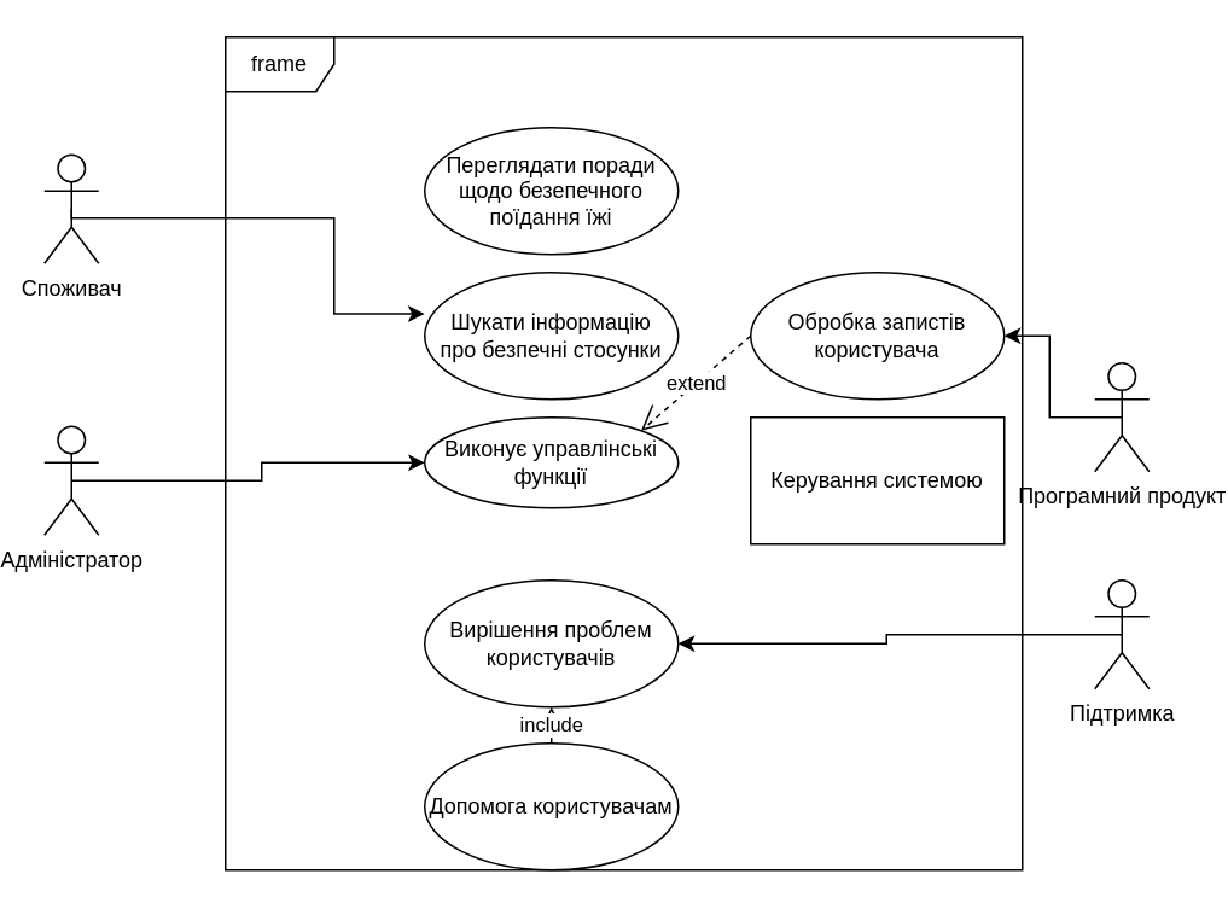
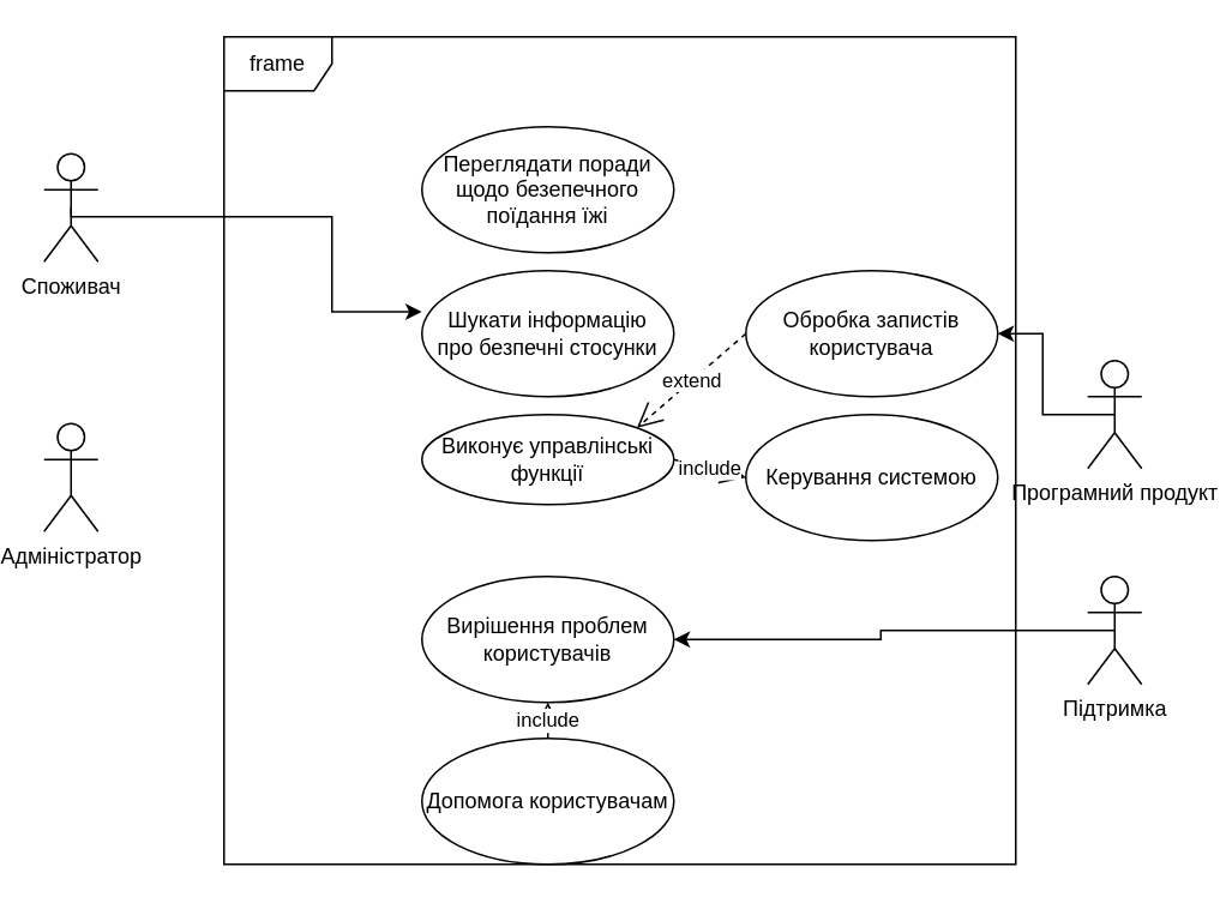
  <mxCell id="0" />
  <mxCell id="1" parent="0" />
  <mxCell id="2" value="frame" style="shape=umlFrame;whiteSpace=wrap;html=1;" parent="1" vertex="1"><mxGeometry x="120" y="20" width="440" height="460" as="geometry" /></mxCell>
  <mxCell id="3" style="edgeStyle=orthogonalEdgeStyle;rounded=0;orthogonalLoop=1;jettySize=auto;html=1;exitX=0.5;exitY=0.5;exitDx=0;exitDy=0;exitPerimeter=0;" edge="1" parent="1" source="4" target="14"><mxGeometry relative="1" as="geometry" /></mxCell>
  <mxCell id="4" value="Підтримка&lt;br&gt;" style="shape=umlActor;verticalLabelPosition=bottom;verticalAlign=top;html=1;" parent="1" vertex="1"><mxGeometry x="600" y="320" width="30" height="60" as="geometry" /></mxCell>
  <mxCell id="5" value="Переглядати поради&lt;br&gt;щодо безепечного&lt;br&gt;поїдання їжі" style="ellipse;whiteSpace=wrap;html=1;" parent="1" vertex="1"><mxGeometry x="230" y="70" width="140" height="70" as="geometry" /></mxCell>
  <mxCell id="6" value="Шукати інформацію&lt;br&gt;про безпечні стосунки" style="ellipse;whiteSpace=wrap;html=1;" parent="1" vertex="1"><mxGeometry x="230" y="150" width="140" height="70" as="geometry" /></mxCell>
  <mxCell id="7" value="Споживач" style="shape=umlActor;verticalLabelPosition=bottom;verticalAlign=top;html=1;" parent="1" vertex="1"><mxGeometry x="20" y="85" width="30" height="60" as="geometry" /></mxCell>
- <mxCell id="8" style="edgeStyle=orthogonalEdgeStyle;rounded=0;orthogonalLoop=1;jettySize=auto;html=1;exitX=0.5;exitY=0.5;exitDx=0;exitDy=0;exitPerimeter=0;" edge="1" parent="1" source="9" target="16"><mxGeometry relative="1" as="geometry" /></mxCell>
  <mxCell id="9" value="Адміністратор" style="shape=umlActor;verticalLabelPosition=bottom;verticalAlign=top;html=1;" parent="1" vertex="1"><mxGeometry x="20" y="235" width="30" height="60" as="geometry" /></mxCell>
- <mxCell id="10" value="Керування системою&lt;br&gt;" style="whiteSpace=wrap;html=1;rounded=0;" parent="1" vertex="1"><mxGeometry x="410" y="230" width="140" height="70" as="geometry" /></mxCell>
+ <mxCell id="10" value="Керування системою&lt;br&gt;" style="ellipse;whiteSpace=wrap;html=1;" parent="1" vertex="1"><mxGeometry x="410" y="230" width="140" height="70" as="geometry" /></mxCell>
  <mxCell id="11" style="edgeStyle=orthogonalEdgeStyle;rounded=0;orthogonalLoop=1;jettySize=auto;html=1;exitX=0.5;exitY=0.5;exitDx=0;exitDy=0;exitPerimeter=0;" edge="1" parent="1" source="12" target="19"><mxGeometry relative="1" as="geometry" /></mxCell>
  <mxCell id="12" value="Програмний продукт&lt;br&gt;" style="shape=umlActor;verticalLabelPosition=bottom;verticalAlign=top;html=1;" vertex="1" parent="1"><mxGeometry x="600" y="200" width="30" height="60" as="geometry" /></mxCell>
  <mxCell id="13" value="Допомога користувачам" style="ellipse;whiteSpace=wrap;html=1;" vertex="1" parent="1"><mxGeometry x="230" y="410" width="140" height="70" as="geometry" /></mxCell>
  <mxCell id="14" value="Вирішення проблем користувачів" style="ellipse;whiteSpace=wrap;html=1;" vertex="1" parent="1"><mxGeometry x="230" y="320" width="140" height="70" as="geometry" /></mxCell>
  <mxCell id="15" value="include&lt;br&gt;" style="endArrow=open;endSize=12;dashed=1;html=1;rounded=0;" edge="1" parent="1"><mxGeometry width="160" relative="1" as="geometry"><mxPoint x="300" y="410" as="sourcePoint" /><mxPoint x="300" y="390" as="targetPoint" /></mxGeometry></mxCell>
  <mxCell id="16" value="Виконує управлінські функції" style="ellipse;whiteSpace=wrap;html=1;" vertex="1" parent="1"><mxGeometry x="230" y="230" width="140" height="50" as="geometry" /></mxCell>
+ <mxCell id="17" value="include&lt;br&gt;" style="endArrow=open;endSize=12;dashed=1;html=1;rounded=0;entryX=0;entryY=0.5;entryDx=0;entryDy=0;exitX=1;exitY=0.5;exitDx=0;exitDy=0;" edge="1" parent="1" source="16" target="10"><mxGeometry width="160" relative="1" as="geometry"><mxPoint x="310" y="390" as="sourcePoint" /><mxPoint x="310" y="410" as="targetPoint" /></mxGeometry></mxCell>
  <mxCell id="18" style="edgeStyle=orthogonalEdgeStyle;rounded=0;orthogonalLoop=1;jettySize=auto;html=1;exitX=0.5;exitY=0.5;exitDx=0;exitDy=0;exitPerimeter=0;entryX=-0.001;entryY=0.326;entryDx=0;entryDy=0;entryPerimeter=0;" edge="1" parent="1" source="7" target="6"><mxGeometry relative="1" as="geometry"><Array as="points"><mxPoint x="35" y="120" /><mxPoint x="180" y="120" /><mxPoint x="180" y="173" /></Array></mxGeometry></mxCell>
  <mxCell id="19" value="Обробка запистів користувача" style="ellipse;whiteSpace=wrap;html=1;" vertex="1" parent="1"><mxGeometry x="410" y="150" width="140" height="70" as="geometry" /></mxCell>
  <mxCell id="20" value="extend&lt;br&gt;" style="endArrow=open;endSize=12;dashed=1;html=1;rounded=0;entryX=1;entryY=0;entryDx=0;entryDy=0;exitX=0;exitY=0.5;exitDx=0;exitDy=0;" edge="1" parent="1" source="19" target="16"><mxGeometry width="160" relative="1" as="geometry"><mxPoint x="380" y="275" as="sourcePoint" /><mxPoint x="420" y="275" as="targetPoint" /></mxGeometry></mxCell>
